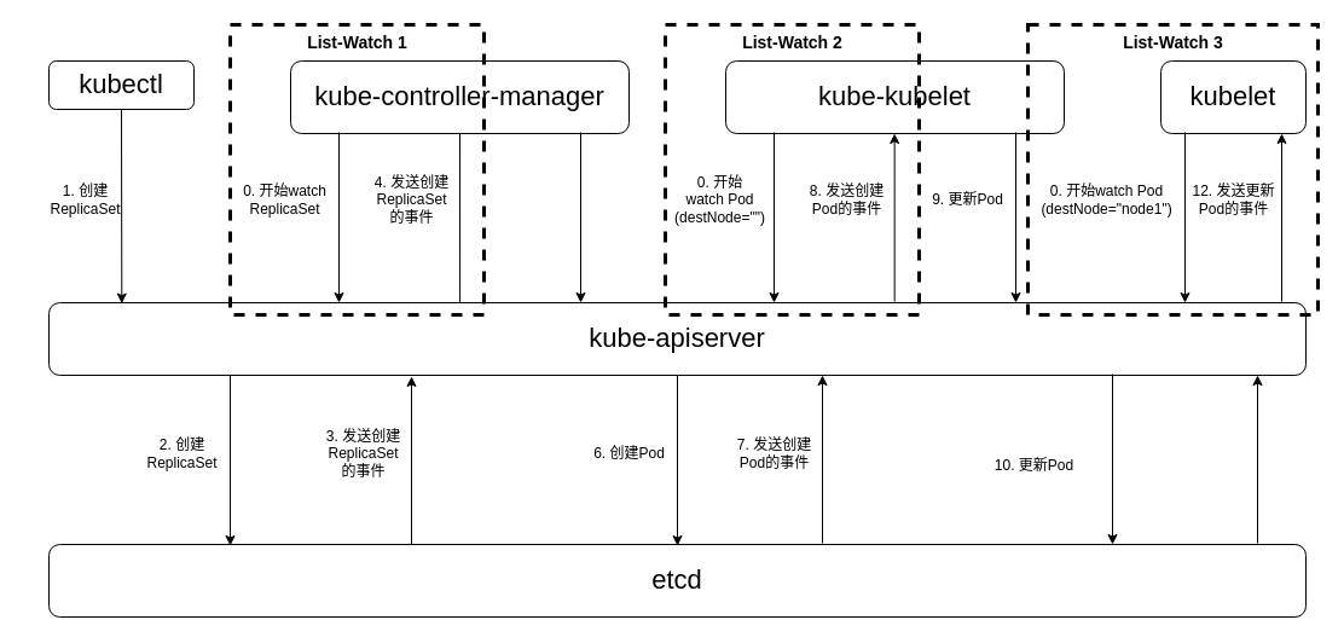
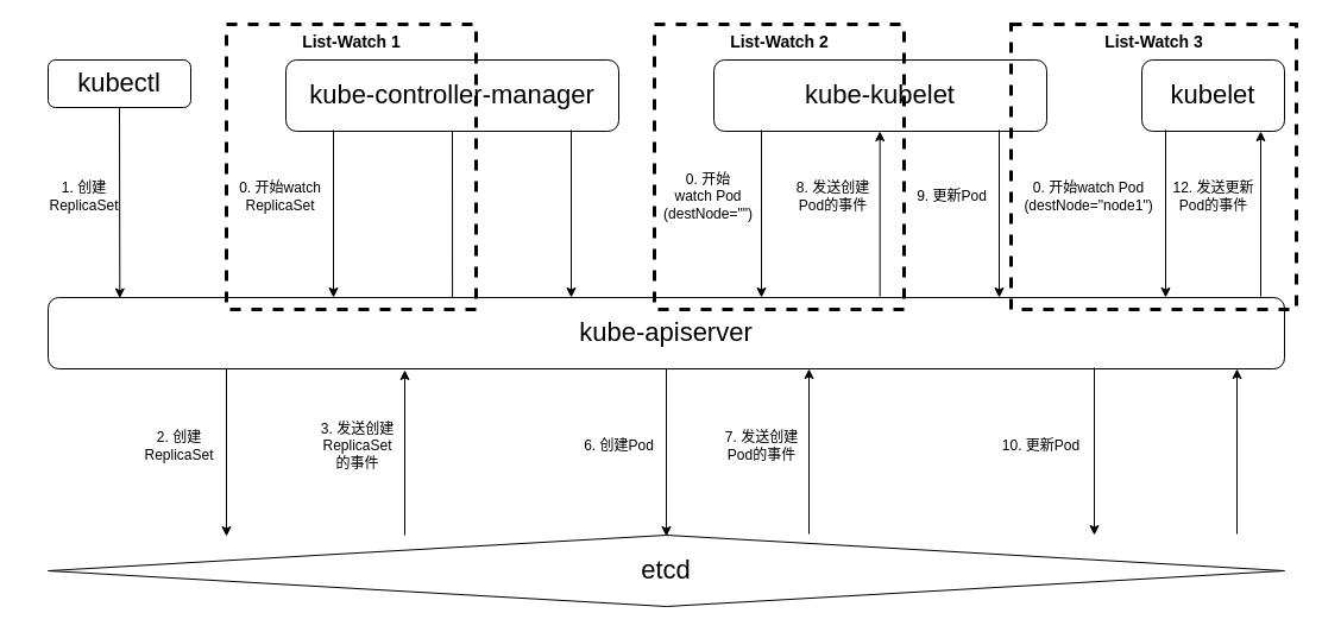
  <mxCell id="0" />
  <mxCell id="1" parent="0" />
  <mxCell id="2" value="" style="group" vertex="1" connectable="0" parent="1"><mxGeometry x="20" y="20" width="1070" height="490" as="geometry" /></mxCell>
  <mxCell id="3" value="kubectl" style="rounded=1;whiteSpace=wrap;html=1;fontSize=22;" vertex="1" parent="2"><mxGeometry x="20" y="30" width="120" height="40" as="geometry" /></mxCell>
  <mxCell id="4" value="kube-apiserver" style="rounded=1;whiteSpace=wrap;html=1;fontSize=22;" vertex="1" parent="2"><mxGeometry x="20" y="230" width="1040" height="60" as="geometry" /></mxCell>
  <mxCell id="5" value="kube-kubelet" style="rounded=1;whiteSpace=wrap;html=1;fontSize=22;" vertex="1" parent="2"><mxGeometry x="580" y="30" width="280" height="60" as="geometry" /></mxCell>
  <mxCell id="6" value="kubelet" style="rounded=1;whiteSpace=wrap;html=1;fontSize=22;" vertex="1" parent="2"><mxGeometry x="940" y="30" width="120" height="60" as="geometry" /></mxCell>
  <mxCell id="7" value="kube-controller-manager" style="rounded=1;whiteSpace=wrap;html=1;fontSize=22;" vertex="1" parent="2"><mxGeometry x="220" y="30" width="280" height="60" as="geometry" /></mxCell>
- <mxCell id="8" value="etcd" style="rounded=1;whiteSpace=wrap;html=1;fontSize=22;" vertex="1" parent="2"><mxGeometry x="20" y="430" width="1040" height="60" as="geometry" /></mxCell>
+ <mxCell id="8" value="etcd" style="rhombus;whiteSpace=wrap;html=1;fontSize=22;" vertex="1" parent="2"><mxGeometry x="20" y="430" width="1040" height="60" as="geometry" /></mxCell>
  <mxCell id="9" value="" style="endArrow=classic;html=1;rounded=0;exitX=0.5;exitY=1;exitDx=0;exitDy=0;entryX=0.058;entryY=0.01;entryDx=0;entryDy=0;entryPerimeter=0;" edge="1" parent="2" source="3" target="4"><mxGeometry width="50" height="50" relative="1" as="geometry"><mxPoint x="100" y="170" as="sourcePoint" /><mxPoint x="150" y="120" as="targetPoint" /></mxGeometry></mxCell>
  <mxCell id="10" value="" style="endArrow=classic;html=1;rounded=0;exitX=0.5;exitY=1;exitDx=0;exitDy=0;entryX=0.058;entryY=0.01;entryDx=0;entryDy=0;entryPerimeter=0;" edge="1" parent="2"><mxGeometry width="50" height="50" relative="1" as="geometry"><mxPoint x="170" y="290" as="sourcePoint" /><mxPoint x="170" y="431" as="targetPoint" /></mxGeometry></mxCell>
  <mxCell id="11" value="" style="endArrow=classic;html=1;rounded=0;exitX=0.5;exitY=1;exitDx=0;exitDy=0;entryX=0.058;entryY=0.01;entryDx=0;entryDy=0;entryPerimeter=0;" edge="1" parent="2"><mxGeometry width="50" height="50" relative="1" as="geometry"><mxPoint x="260" y="89" as="sourcePoint" /><mxPoint x="260" y="230" as="targetPoint" /></mxGeometry></mxCell>
  <mxCell id="12" value="" style="endArrow=classic;html=1;rounded=0;exitX=0.5;exitY=1;exitDx=0;exitDy=0;entryX=0.058;entryY=0.01;entryDx=0;entryDy=0;entryPerimeter=0;" edge="1" parent="2"><mxGeometry width="50" height="50" relative="1" as="geometry"><mxPoint x="460" y="89" as="sourcePoint" /><mxPoint x="460" y="230" as="targetPoint" /></mxGeometry></mxCell>
  <mxCell id="13" value="" style="endArrow=classic;html=1;rounded=0;exitX=0.5;exitY=1;exitDx=0;exitDy=0;entryX=0.058;entryY=0.01;entryDx=0;entryDy=0;entryPerimeter=0;" edge="1" parent="2"><mxGeometry width="50" height="50" relative="1" as="geometry"><mxPoint x="620" y="89" as="sourcePoint" /><mxPoint x="620" y="230" as="targetPoint" /></mxGeometry></mxCell>
  <mxCell id="14" value="" style="endArrow=classic;html=1;rounded=0;exitX=0.5;exitY=1;exitDx=0;exitDy=0;entryX=0.058;entryY=0.01;entryDx=0;entryDy=0;entryPerimeter=0;" edge="1" parent="2"><mxGeometry width="50" height="50" relative="1" as="geometry"><mxPoint x="540" y="290" as="sourcePoint" /><mxPoint x="540" y="431" as="targetPoint" /></mxGeometry></mxCell>
  <mxCell id="15" value="" style="endArrow=classic;html=1;rounded=0;exitX=0.5;exitY=1;exitDx=0;exitDy=0;entryX=0.058;entryY=0.01;entryDx=0;entryDy=0;entryPerimeter=0;" edge="1" parent="2"><mxGeometry width="50" height="50" relative="1" as="geometry"><mxPoint x="820" y="89" as="sourcePoint" /><mxPoint x="820" y="230" as="targetPoint" /></mxGeometry></mxCell>
  <mxCell id="16" value="" style="endArrow=classic;html=1;rounded=0;exitX=0.5;exitY=1;exitDx=0;exitDy=0;entryX=0.058;entryY=0.01;entryDx=0;entryDy=0;entryPerimeter=0;" edge="1" parent="2"><mxGeometry width="50" height="50" relative="1" as="geometry"><mxPoint x="960" y="89" as="sourcePoint" /><mxPoint x="960" y="230" as="targetPoint" /></mxGeometry></mxCell>
  <mxCell id="17" value="" style="endArrow=classic;html=1;rounded=0;exitX=0.5;exitY=1;exitDx=0;exitDy=0;entryX=0.058;entryY=0.01;entryDx=0;entryDy=0;entryPerimeter=0;" edge="1" parent="2"><mxGeometry width="50" height="50" relative="1" as="geometry"><mxPoint x="900" y="289" as="sourcePoint" /><mxPoint x="900" y="430" as="targetPoint" /></mxGeometry></mxCell>
  <mxCell id="18" value="" style="endArrow=none;html=1;rounded=0;exitX=0.327;exitY=-0.009;exitDx=0;exitDy=0;entryX=0.5;entryY=1;entryDx=0;entryDy=0;exitPerimeter=0;" edge="1" parent="2" source="4" target="7"><mxGeometry width="50" height="50" relative="1" as="geometry"><mxPoint x="90" y="100" as="sourcePoint" /><mxPoint x="90" y="241" as="targetPoint" /></mxGeometry></mxCell>
  <mxCell id="19" value="" style="endArrow=classic;html=1;rounded=0;exitX=0.327;exitY=-0.009;exitDx=0;exitDy=0;entryX=0.5;entryY=1;entryDx=0;entryDy=0;exitPerimeter=0;" edge="1" parent="2"><mxGeometry width="50" height="50" relative="1" as="geometry"><mxPoint x="320" y="430" as="sourcePoint" /><mxPoint x="320" y="291" as="targetPoint" /></mxGeometry></mxCell>
  <mxCell id="20" value="" style="endArrow=classic;html=1;rounded=0;exitX=0.327;exitY=-0.009;exitDx=0;exitDy=0;entryX=0.5;entryY=1;entryDx=0;entryDy=0;exitPerimeter=0;" edge="1" parent="2"><mxGeometry width="50" height="50" relative="1" as="geometry"><mxPoint x="719.66" y="229" as="sourcePoint" /><mxPoint x="719.66" y="90" as="targetPoint" /></mxGeometry></mxCell>
  <mxCell id="21" value="" style="endArrow=classic;html=1;rounded=0;exitX=0.327;exitY=-0.009;exitDx=0;exitDy=0;entryX=0.5;entryY=1;entryDx=0;entryDy=0;exitPerimeter=0;" edge="1" parent="2"><mxGeometry width="50" height="50" relative="1" as="geometry"><mxPoint x="660.0" y="429" as="sourcePoint" /><mxPoint x="660.0" y="290" as="targetPoint" /></mxGeometry></mxCell>
  <mxCell id="22" value="" style="endArrow=classic;html=1;rounded=0;exitX=0.327;exitY=-0.009;exitDx=0;exitDy=0;entryX=0.5;entryY=1;entryDx=0;entryDy=0;exitPerimeter=0;" edge="1" parent="2"><mxGeometry width="50" height="50" relative="1" as="geometry"><mxPoint x="1020" y="429" as="sourcePoint" /><mxPoint x="1020" y="290" as="targetPoint" /></mxGeometry></mxCell>
  <mxCell id="23" value="" style="endArrow=classic;html=1;rounded=0;exitX=0.327;exitY=-0.009;exitDx=0;exitDy=0;entryX=0.5;entryY=1;entryDx=0;entryDy=0;exitPerimeter=0;" edge="1" parent="2"><mxGeometry width="50" height="50" relative="1" as="geometry"><mxPoint x="1040" y="229" as="sourcePoint" /><mxPoint x="1040" y="90" as="targetPoint" /></mxGeometry></mxCell>
  <mxCell id="24" value="1. 创建&lt;br&gt;ReplicaSet" style="text;html=1;align=center;verticalAlign=middle;resizable=0;points=[];autosize=1;strokeColor=none;fillColor=none;" vertex="1" parent="2"><mxGeometry x="10" y="125" width="80" height="40" as="geometry" /></mxCell>
  <mxCell id="25" value="2. 创建&lt;br&gt;ReplicaSet" style="text;html=1;align=center;verticalAlign=middle;resizable=0;points=[];autosize=1;strokeColor=none;fillColor=none;" vertex="1" parent="2"><mxGeometry x="90" y="335" width="80" height="40" as="geometry" /></mxCell>
  <mxCell id="26" value="0. 开始watch&lt;br&gt;ReplicaSet" style="text;html=1;align=center;verticalAlign=middle;resizable=0;points=[];autosize=1;strokeColor=none;fillColor=none;" vertex="1" parent="2"><mxGeometry x="170" y="125" width="90" height="40" as="geometry" /></mxCell>
  <mxCell id="27" value="3. 发送创建&lt;br&gt;ReplicaSet&lt;br&gt;的事件" style="text;html=1;align=center;verticalAlign=middle;resizable=0;points=[];autosize=1;strokeColor=none;fillColor=none;" vertex="1" parent="2"><mxGeometry x="240" y="325" width="80" height="60" as="geometry" /></mxCell>
- <mxCell id="28" value="4. 发送创建&lt;br&gt;ReplicaSet&lt;br&gt;的事件" style="text;html=1;align=center;verticalAlign=middle;resizable=0;points=[];autosize=1;strokeColor=none;fillColor=none;" vertex="1" parent="2"><mxGeometry x="280" y="115" width="80" height="60" as="geometry" /></mxCell>
  <mxCell id="29" value="6. 创建Pod" style="text;html=1;align=center;verticalAlign=middle;resizable=0;points=[];autosize=1;strokeColor=none;fillColor=none;" vertex="1" parent="2"><mxGeometry x="460" y="340" width="80" height="30" as="geometry" /></mxCell>
  <mxCell id="30" value="0. 开始&lt;br&gt;watch Pod&lt;br&gt;(destNode=&quot;&quot;)" style="text;html=1;align=center;verticalAlign=middle;resizable=0;points=[];autosize=1;strokeColor=none;fillColor=none;" vertex="1" parent="2"><mxGeometry x="525" y="115" width="100" height="60" as="geometry" /></mxCell>
  <mxCell id="31" value="7. 发送创建&lt;br&gt;Pod的事件" style="text;html=1;align=center;verticalAlign=middle;resizable=0;points=[];autosize=1;strokeColor=none;fillColor=none;" vertex="1" parent="2"><mxGeometry x="580" y="335" width="80" height="40" as="geometry" /></mxCell>
  <mxCell id="32" value="8. 发送创建&lt;br&gt;Pod的事件" style="text;html=1;align=center;verticalAlign=middle;resizable=0;points=[];autosize=1;strokeColor=none;fillColor=none;" vertex="1" parent="2"><mxGeometry x="640" y="125" width="80" height="40" as="geometry" /></mxCell>
  <mxCell id="33" value="9. 更新Pod" style="text;html=1;align=center;verticalAlign=middle;resizable=0;points=[];autosize=1;strokeColor=none;fillColor=none;" vertex="1" parent="2"><mxGeometry x="740" y="130" width="80" height="30" as="geometry" /></mxCell>
- <mxCell id="34" value="10. 更新Pod" style="text;html=1;align=center;verticalAlign=middle;resizable=0;points=[];autosize=1;strokeColor=none;fillColor=none;" vertex="1" parent="2"><mxGeometry x="790" y="350" width="90" height="30" as="geometry" /></mxCell>
+ <mxCell id="34" value="10. 更新Pod" style="text;html=1;align=center;verticalAlign=middle;resizable=0;points=[];autosize=1;strokeColor=none;fillColor=none;" vertex="1" parent="2"><mxGeometry x="810" y="340" width="90" height="30" as="geometry" /></mxCell>
  <mxCell id="35" value="0. 开始watch Pod&lt;br&gt;(destNode=&quot;node1&quot;)" style="text;html=1;align=center;verticalAlign=middle;resizable=0;points=[];autosize=1;strokeColor=none;fillColor=none;" vertex="1" parent="2"><mxGeometry x="830" y="125" width="130" height="40" as="geometry" /></mxCell>
  <mxCell id="36" value="12. 发送更新&lt;br&gt;Pod的事件" style="text;html=1;align=center;verticalAlign=middle;resizable=0;points=[];autosize=1;strokeColor=none;fillColor=none;" vertex="1" parent="2"><mxGeometry x="955" y="125" width="90" height="40" as="geometry" /></mxCell>
  <mxCell id="37" value="" style="rounded=0;whiteSpace=wrap;html=1;fillColor=none;strokeWidth=3;dashed=1;" vertex="1" parent="2"><mxGeometry x="170" width="210" height="240" as="geometry" /></mxCell>
  <mxCell id="38" value="&lt;font style=&quot;font-size: 14px;&quot;&gt;&lt;b&gt;List-Watch 1&lt;/b&gt;&lt;/font&gt;" style="text;html=1;strokeColor=none;fillColor=none;align=center;verticalAlign=middle;whiteSpace=wrap;rounded=0;" vertex="1" parent="2"><mxGeometry x="227.5" width="95" height="30" as="geometry" /></mxCell>
  <mxCell id="39" value="" style="rounded=0;whiteSpace=wrap;html=1;fillColor=none;strokeWidth=3;dashed=1;" vertex="1" parent="2"><mxGeometry x="530" width="210" height="240" as="geometry" /></mxCell>
  <mxCell id="40" value="&lt;font style=&quot;font-size: 14px;&quot;&gt;&lt;b&gt;List-Watch 2&lt;/b&gt;&lt;/font&gt;" style="text;html=1;strokeColor=none;fillColor=none;align=center;verticalAlign=middle;whiteSpace=wrap;rounded=0;" vertex="1" parent="2"><mxGeometry x="587.5" width="95" height="30" as="geometry" /></mxCell>
  <mxCell id="41" value="" style="rounded=0;whiteSpace=wrap;html=1;fillColor=none;strokeWidth=3;dashed=1;" vertex="1" parent="2"><mxGeometry x="830" width="240" height="240" as="geometry" /></mxCell>
  <mxCell id="42" value="&lt;font style=&quot;font-size: 14px;&quot;&gt;&lt;b&gt;List-Watch 3&lt;/b&gt;&lt;/font&gt;" style="text;html=1;strokeColor=none;fillColor=none;align=center;verticalAlign=middle;whiteSpace=wrap;rounded=0;" vertex="1" parent="2"><mxGeometry x="902.5" width="95" height="30" as="geometry" /></mxCell>
